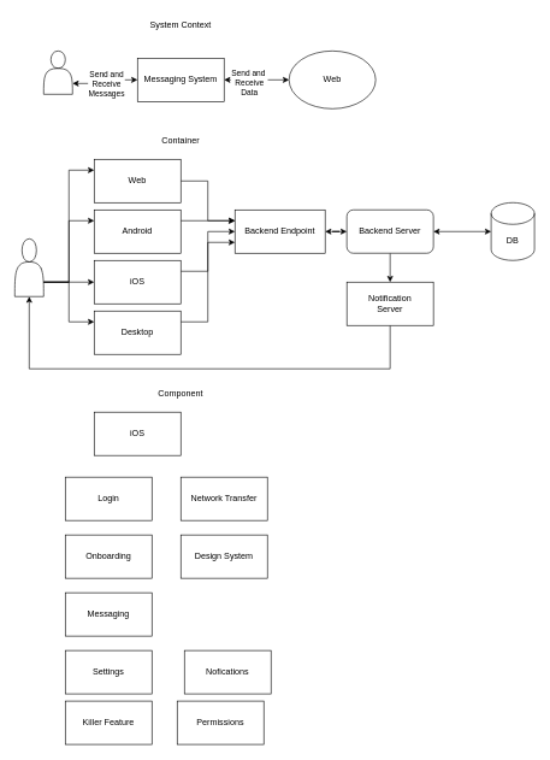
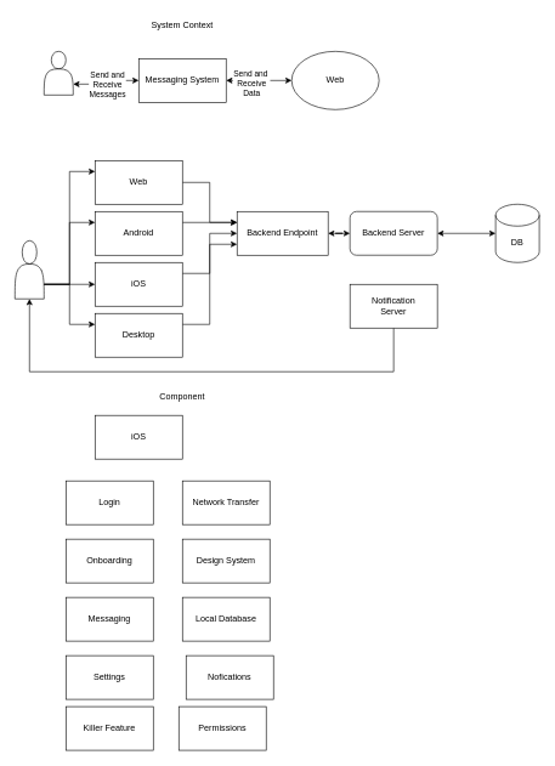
  <mxCell id="0" />
  <mxCell id="1" parent="0" />
  <mxCell id="2" style="edgeStyle=orthogonalEdgeStyle;rounded=0;orthogonalLoop=1;jettySize=auto;html=1;exitX=1;exitY=0.5;exitDx=0;exitDy=0;startArrow=classic;startFill=1;" parent="1" source="4" edge="1"><mxGeometry relative="1" as="geometry"><mxPoint x="400" y="110" as="targetPoint" /></mxGeometry></mxCell>
  <mxCell id="3" value="Send and&amp;nbsp;&lt;div&gt;Receive&lt;/div&gt;&lt;div&gt;Data&lt;/div&gt;" style="edgeLabel;html=1;align=center;verticalAlign=middle;resizable=0;points=[];" parent="2" vertex="1" connectable="0"><mxGeometry x="-0.249" y="-3" relative="1" as="geometry"><mxPoint as="offset" /></mxGeometry></mxCell>
  <mxCell id="4" value="Messaging System" style="rounded=0;whiteSpace=wrap;html=1;" parent="1" vertex="1"><mxGeometry x="190" y="80" width="120" height="60" as="geometry" /></mxCell>
  <mxCell id="5" style="edgeStyle=orthogonalEdgeStyle;rounded=0;orthogonalLoop=1;jettySize=auto;html=1;exitX=1;exitY=0.75;exitDx=0;exitDy=0;entryX=0;entryY=0.5;entryDx=0;entryDy=0;startArrow=classic;startFill=1;" parent="1" source="7" target="4" edge="1"><mxGeometry relative="1" as="geometry" /></mxCell>
  <mxCell id="6" value="Send and&lt;div&gt;Receive&lt;/div&gt;&lt;div&gt;Messages&lt;/div&gt;" style="edgeLabel;html=1;align=center;verticalAlign=middle;resizable=0;points=[];" parent="5" vertex="1" connectable="0"><mxGeometry x="-0.053" y="-1" relative="1" as="geometry"><mxPoint as="offset" /></mxGeometry></mxCell>
  <mxCell id="7" value="" style="shape=actor;whiteSpace=wrap;html=1;" parent="1" vertex="1"><mxGeometry x="60" y="70" width="40" height="60" as="geometry" /></mxCell>
  <mxCell id="8" value="Web" style="ellipse;whiteSpace=wrap;html=1;" parent="1" vertex="1"><mxGeometry x="400" y="70" width="120" height="80" as="geometry" /></mxCell>
  <mxCell id="9" value="System Context" style="text;html=1;align=center;verticalAlign=middle;whiteSpace=wrap;rounded=0;" parent="1" vertex="1"><mxGeometry x="120" y="20" width="260" height="30" as="geometry" /></mxCell>
- <mxCell id="10" value="Container" style="text;html=1;align=center;verticalAlign=middle;whiteSpace=wrap;rounded=0;" parent="1" vertex="1"><mxGeometry x="220" y="180" width="60" height="30" as="geometry" /></mxCell>
  <mxCell id="11" style="edgeStyle=orthogonalEdgeStyle;rounded=0;orthogonalLoop=1;jettySize=auto;html=1;exitX=0.9;exitY=0.5;exitDx=0;exitDy=0;exitPerimeter=0;entryX=0;entryY=0.25;entryDx=0;entryDy=0;" parent="1" source="15" target="17" edge="1"><mxGeometry relative="1" as="geometry"><Array as="points"><mxPoint x="56" y="390" /><mxPoint x="95" y="390" /><mxPoint x="95" y="235" /></Array></mxGeometry></mxCell>
  <mxCell id="12" style="edgeStyle=orthogonalEdgeStyle;rounded=0;orthogonalLoop=1;jettySize=auto;html=1;exitX=1;exitY=0.75;exitDx=0;exitDy=0;entryX=0;entryY=0.25;entryDx=0;entryDy=0;" parent="1" source="15" target="19" edge="1"><mxGeometry relative="1" as="geometry" /></mxCell>
  <mxCell id="13" style="edgeStyle=orthogonalEdgeStyle;rounded=0;orthogonalLoop=1;jettySize=auto;html=1;exitX=1;exitY=0.75;exitDx=0;exitDy=0;entryX=0;entryY=0.5;entryDx=0;entryDy=0;" parent="1" source="15" target="21" edge="1"><mxGeometry relative="1" as="geometry" /></mxCell>
  <mxCell id="14" style="edgeStyle=orthogonalEdgeStyle;rounded=0;orthogonalLoop=1;jettySize=auto;html=1;exitX=1;exitY=0.75;exitDx=0;exitDy=0;entryX=0;entryY=0.25;entryDx=0;entryDy=0;" parent="1" source="15" target="23" edge="1"><mxGeometry relative="1" as="geometry" /></mxCell>
  <mxCell id="15" value="" style="shape=actor;whiteSpace=wrap;html=1;" parent="1" vertex="1"><mxGeometry y="330" width="40" height="80" as="geometry" x="20" /></mxCell>
  <mxCell id="16" style="edgeStyle=orthogonalEdgeStyle;rounded=0;orthogonalLoop=1;jettySize=auto;html=1;exitX=1;exitY=0.5;exitDx=0;exitDy=0;entryX=0;entryY=0.25;entryDx=0;entryDy=0;" parent="1" source="17" target="24" edge="1"><mxGeometry relative="1" as="geometry" /></mxCell>
  <mxCell id="17" value="Web" style="rounded=0;whiteSpace=wrap;html=1;" parent="1" vertex="1"><mxGeometry x="130" y="220" width="120" height="60" as="geometry" /></mxCell>
  <mxCell id="18" style="edgeStyle=orthogonalEdgeStyle;rounded=0;orthogonalLoop=1;jettySize=auto;html=1;exitX=1;exitY=0.25;exitDx=0;exitDy=0;entryX=0;entryY=0.25;entryDx=0;entryDy=0;" parent="1" source="19" target="24" edge="1"><mxGeometry relative="1" as="geometry" /></mxCell>
  <mxCell id="19" value="Android" style="rounded=0;whiteSpace=wrap;html=1;" parent="1" vertex="1"><mxGeometry x="130" y="290" width="120" height="60" as="geometry" /></mxCell>
  <mxCell id="20" style="edgeStyle=orthogonalEdgeStyle;rounded=0;orthogonalLoop=1;jettySize=auto;html=1;exitX=1;exitY=0.25;exitDx=0;exitDy=0;entryX=0;entryY=0.5;entryDx=0;entryDy=0;" parent="1" source="21" target="24" edge="1"><mxGeometry relative="1" as="geometry" /></mxCell>
  <mxCell id="21" value="iOS" style="rounded=0;whiteSpace=wrap;html=1;" parent="1" vertex="1"><mxGeometry x="130" y="360" width="120" height="60" as="geometry" /></mxCell>
  <mxCell id="22" style="edgeStyle=orthogonalEdgeStyle;rounded=0;orthogonalLoop=1;jettySize=auto;html=1;exitX=1;exitY=0.25;exitDx=0;exitDy=0;entryX=0;entryY=0.75;entryDx=0;entryDy=0;" parent="1" source="23" target="24" edge="1"><mxGeometry relative="1" as="geometry" /></mxCell>
  <mxCell id="23" value="Desktop" style="rounded=0;whiteSpace=wrap;html=1;" parent="1" vertex="1"><mxGeometry x="130" y="430" width="120" height="60" as="geometry" /></mxCell>
  <mxCell id="24" value="Backend Endpoint" style="rounded=0;whiteSpace=wrap;html=1;" parent="1" vertex="1"><mxGeometry x="325" y="290" width="125" height="60" as="geometry" /></mxCell>
  <mxCell id="25" value="DB" style="shape=cylinder3;whiteSpace=wrap;html=1;boundedLbl=1;backgroundOutline=1;size=15;" parent="1" vertex="1"><mxGeometry x="680" y="280" width="60" height="80" as="geometry" /></mxCell>
  <mxCell id="26" style="edgeStyle=orthogonalEdgeStyle;rounded=0;orthogonalLoop=1;jettySize=auto;html=1;entryX=1;entryY=0.5;entryDx=0;entryDy=0;startArrow=classic;startFill=1;" parent="1" source="28" target="24" edge="1"><mxGeometry relative="1" as="geometry" /></mxCell>
- <mxCell id="27" style="edgeStyle=orthogonalEdgeStyle;rounded=0;orthogonalLoop=1;jettySize=auto;html=1;exitX=0.5;exitY=1;exitDx=0;exitDy=0;" parent="1" source="28" target="31" edge="1"><mxGeometry relative="1" as="geometry" /></mxCell>
  <mxCell id="28" value="Backend Server" style="whiteSpace=wrap;html=1;rounded=1;" parent="1" vertex="1"><mxGeometry x="480" y="290" width="120" height="60" as="geometry" /></mxCell>
  <mxCell id="29" style="edgeStyle=orthogonalEdgeStyle;rounded=0;orthogonalLoop=1;jettySize=auto;html=1;exitX=1;exitY=0.5;exitDx=0;exitDy=0;entryX=0;entryY=0.5;entryDx=0;entryDy=0;entryPerimeter=0;startArrow=classic;startFill=1;" parent="1" source="28" target="25" edge="1"><mxGeometry relative="1" as="geometry" /></mxCell>
  <mxCell id="30" style="edgeStyle=orthogonalEdgeStyle;rounded=0;orthogonalLoop=1;jettySize=auto;html=1;exitX=0.5;exitY=1;exitDx=0;exitDy=0;entryX=0.5;entryY=1;entryDx=0;entryDy=0;" parent="1" source="31" target="15" edge="1"><mxGeometry relative="1" as="geometry"><Array as="points"><mxPoint x="540" y="510" /><mxPoint x="40" y="510" /></Array></mxGeometry></mxCell>
  <mxCell id="31" value="Notification&lt;div&gt;Server&lt;/div&gt;" style="rounded=0;whiteSpace=wrap;html=1;" parent="1" vertex="1"><mxGeometry x="480" y="390" width="120" height="60" as="geometry" /></mxCell>
  <mxCell id="32" value="Component" style="text;html=1;align=center;verticalAlign=middle;whiteSpace=wrap;rounded=0;" parent="1" vertex="1"><mxGeometry x="220" y="530" width="60" height="30" as="geometry" /></mxCell>
  <mxCell id="33" value="iOS" style="rounded=0;whiteSpace=wrap;html=1;" parent="1" vertex="1"><mxGeometry x="130" y="570" width="120" height="60" as="geometry" /></mxCell>
  <mxCell id="34" value="Login" style="rounded=0;whiteSpace=wrap;html=1;" parent="1" vertex="1"><mxGeometry x="90" y="660" width="120" height="60" as="geometry" /></mxCell>
  <mxCell id="35" value="Onboarding" style="rounded=0;whiteSpace=wrap;html=1;" parent="1" vertex="1"><mxGeometry x="90" y="740" width="120" height="60" as="geometry" /></mxCell>
  <mxCell id="36" value="Messaging" style="rounded=0;whiteSpace=wrap;html=1;" parent="1" vertex="1"><mxGeometry x="90" y="820" width="120" height="60" as="geometry" /></mxCell>
  <mxCell id="37" value="Settings" style="rounded=0;whiteSpace=wrap;html=1;" parent="1" vertex="1"><mxGeometry x="90" y="900" width="120" height="60" as="geometry" /></mxCell>
  <mxCell id="38" value="Network Transfer" style="rounded=0;whiteSpace=wrap;html=1;" parent="1" vertex="1"><mxGeometry x="250" y="660" width="120" height="60" as="geometry" /></mxCell>
  <mxCell id="39" value="Design System" style="rounded=0;whiteSpace=wrap;html=1;" parent="1" vertex="1"><mxGeometry x="250" y="740" width="120" height="60" as="geometry" /></mxCell>
+ <mxCell id="40" value="Local Database" style="rounded=0;whiteSpace=wrap;html=1;" parent="1" vertex="1"><mxGeometry x="250" y="820" width="120" height="60" as="geometry" /></mxCell>
  <mxCell id="41" value="Nofications" style="rounded=0;whiteSpace=wrap;html=1;" parent="1" vertex="1"><mxGeometry x="255" y="900" width="120" height="60" as="geometry" /></mxCell>
  <mxCell id="42" value="Killer Feature" style="rounded=0;whiteSpace=wrap;html=1;" parent="1" vertex="1"><mxGeometry x="90" y="970" width="120" height="60" as="geometry" /></mxCell>
  <mxCell id="43" value="Permissions" style="rounded=0;whiteSpace=wrap;html=1;" parent="1" vertex="1"><mxGeometry x="245" y="970" width="120" height="60" as="geometry" /></mxCell>
